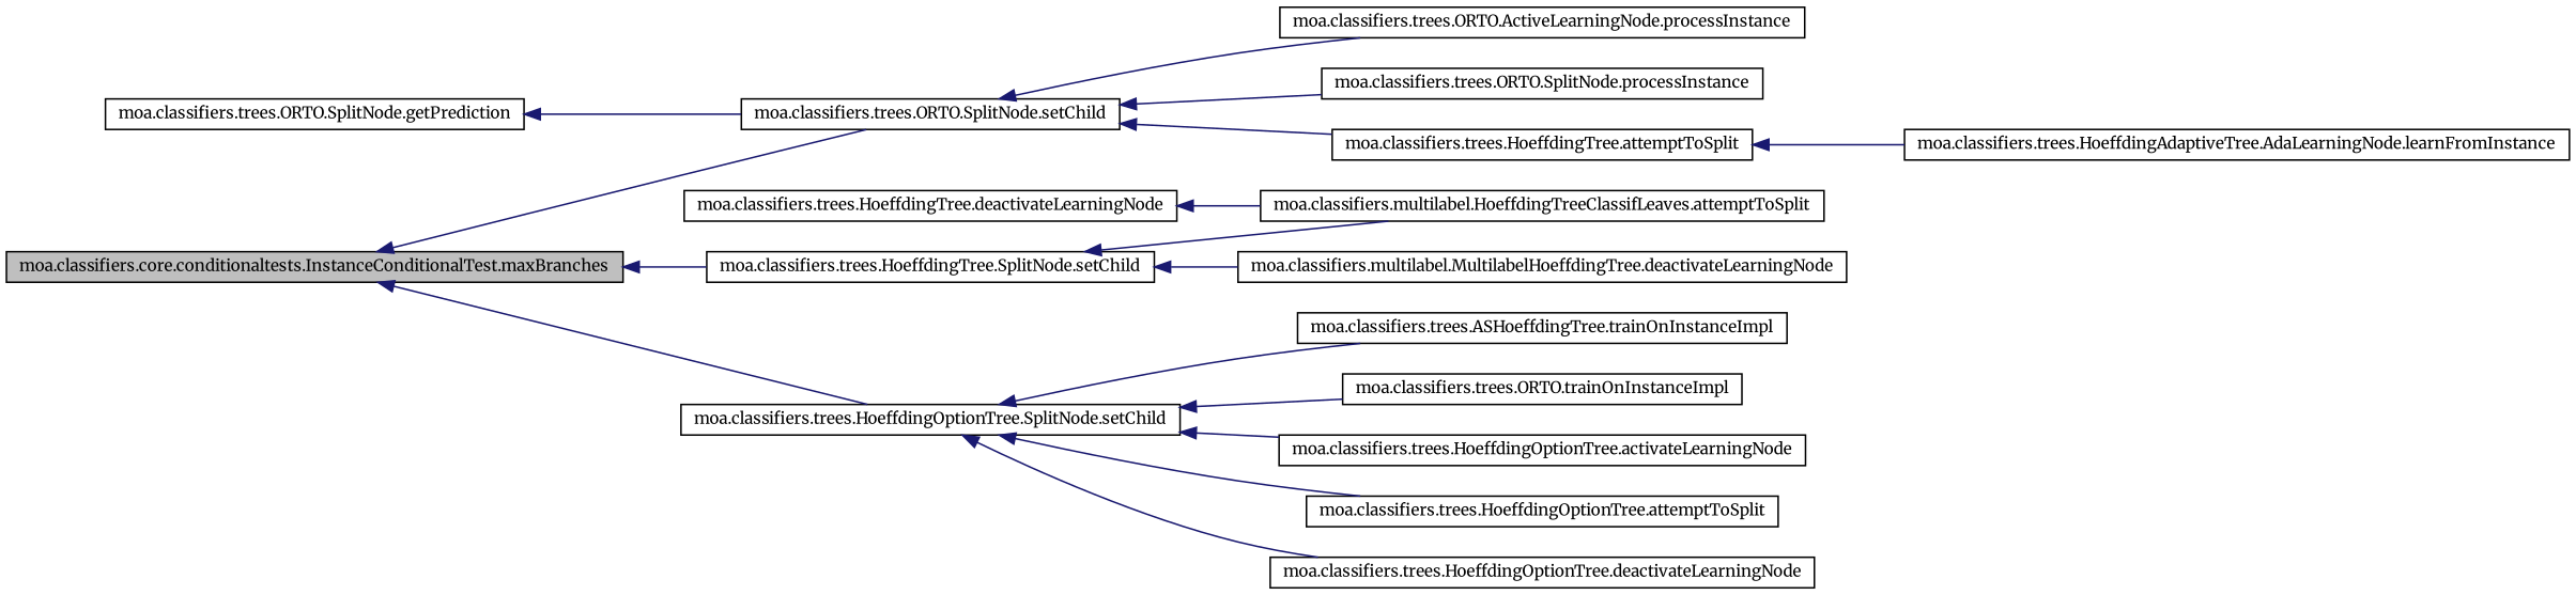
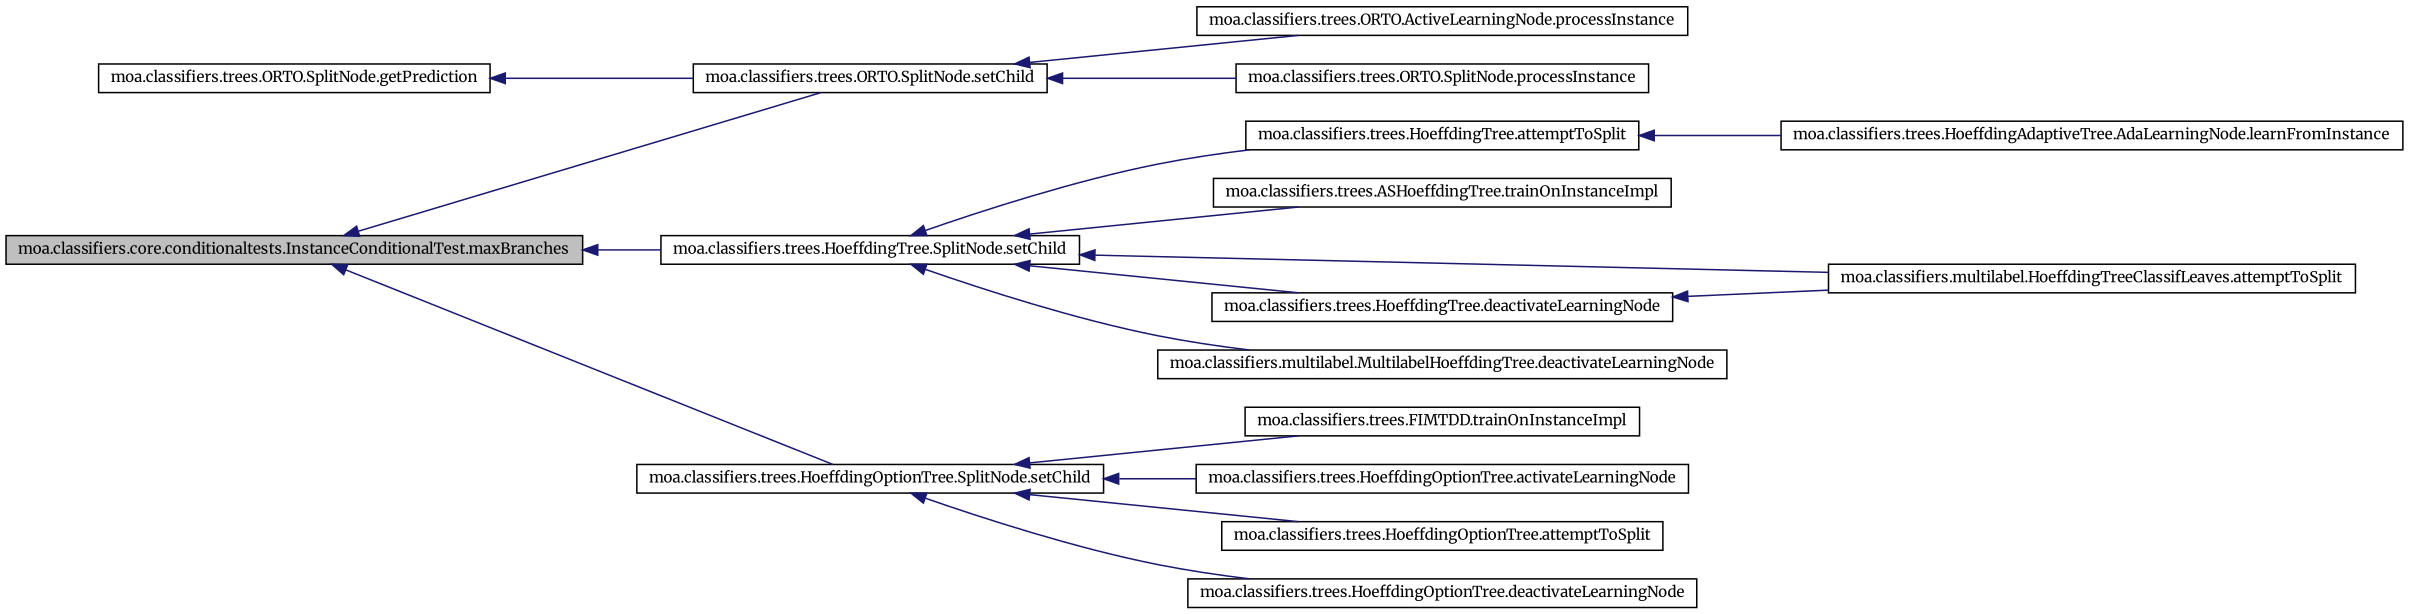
  digraph {
    fontname=Merriweather
    rankdir=LR
    node [color=black fillcolor=white fontname=Merriweather fontsize=10 shape=record style=filled]
    edge [color=midnightblue dir=back fontname=Merriweather fontsize=10 labelfontname=Helvetica labelfontsize=10 style=solid]
    n1 [fillcolor=grey75 fontcolor=black height=0.2 label="moa.classifiers.core.conditionaltests.InstanceConditionalTest.maxBranches" width=0.4]
    n2 [height=0.2 label="moa.classifiers.trees.ORTO.SplitNode.setChild" width=0.4]
    n3 [height=0.2 label="moa.classifiers.trees.HoeffdingTree.SplitNode.setChild" width=0.4]
    n4 [height=0.2 label="moa.classifiers.trees.HoeffdingOptionTree.SplitNode.setChild" width=0.4]
    n5 [height=0.2 label="moa.classifiers.trees.ORTO.ActiveLearningNode.processInstance" width=0.4]
    n6 [height=0.2 label="moa.classifiers.trees.ORTO.SplitNode.processInstance" width=0.4]
    n7 [height=0.2 label="moa.classifiers.trees.HoeffdingTree.attemptToSplit" width=0.4]
    n8 [height=0.2 label="moa.classifiers.trees.ASHoeffdingTree.trainOnInstanceImpl" width=0.4]
    n9 [height=0.2 label="moa.classifiers.multilabel.HoeffdingTreeClassifLeaves.attemptToSplit" width=0.4]
    n10 [height=0.2 label="moa.classifiers.trees.HoeffdingTree.deactivateLearningNode" width=0.4]
    n11 [height=0.2 label="moa.classifiers.multilabel.MultilabelHoeffdingTree.deactivateLearningNode" width=0.4]
-   n12 [height=0.2 label="moa.classifiers.trees.ORTO.trainOnInstanceImpl" width=0.4]
+   n12 [height=0.2 label="moa.classifiers.trees.FIMTDD.trainOnInstanceImpl" width=0.4]
    n13 [height=0.2 label="moa.classifiers.trees.HoeffdingOptionTree.activateLearningNode" width=0.4]
    n14 [height=0.2 label="moa.classifiers.trees.HoeffdingOptionTree.attemptToSplit" width=0.4]
    n15 [height=0.2 label="moa.classifiers.trees.HoeffdingOptionTree.deactivateLearningNode" width=0.4]
    n16 [height=0.2 label="moa.classifiers.trees.ORTO.SplitNode.getPrediction" width=0.4]
    n17 [height=0.2 label="moa.classifiers.trees.HoeffdingAdaptiveTree.AdaLearningNode.learnFromInstance" width=0.4]
    n1 -> n2
    n1 -> n3
    n1 -> n4
    n2 -> n5
    n2 -> n6
-   n2 -> n7
-   n4 -> n8
+   n3 -> n7
+   n3 -> n8
    n3 -> n9
+   n3 -> n10
    n3 -> n11
    n4 -> n12
    n4 -> n13
    n4 -> n14
    n4 -> n15
    n7 -> n17
    n10 -> n9
    n16 -> n2
  }
